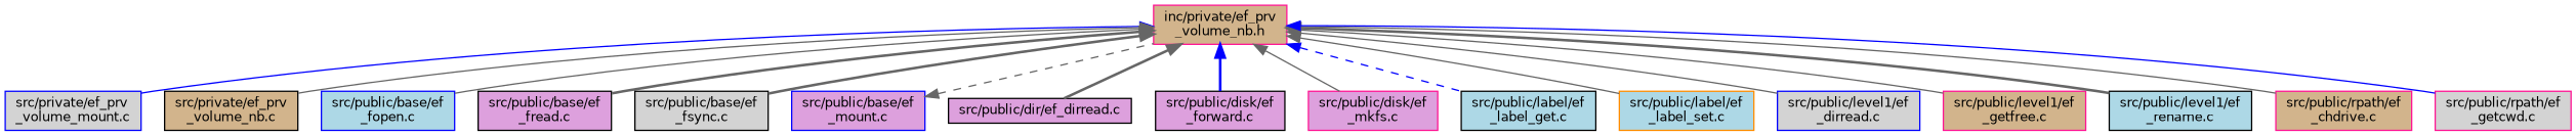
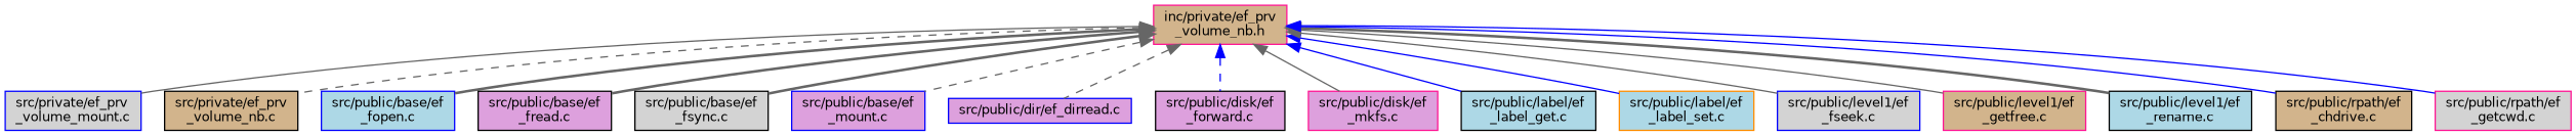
  digraph {
    node [color=black fillcolor=plum fontname=Helvetica fontsize=10 shape=box style=filled]
    edge [color=gray40 dir=back fontname=Helvetica fontsize=10 labelfontname=Helvetica labelfontsize=10 style=solid]
    n1 [color=deeppink fillcolor=tan fontcolor=black height=0.2 label="inc/private/ef_prv\l_volume_nb.h" width=0.4]
    n2 [color=blue fillcolor=lightgrey height=0.2 label="src/private/ef_prv\l_volume_mount.c" width=0.4]
    n3 [fillcolor=tan height=0.2 label="src/private/ef_prv\l_volume_nb.c" width=0.4]
    n4 [color=blue fillcolor=lightblue height=0.2 label="src/public/base/ef\l_fopen.c" width=0.4]
    n5 [height=0.2 label="src/public/base/ef\l_fread.c" width=0.4]
    n6 [fillcolor=lightgrey height=0.2 label="src/public/base/ef\l_fsync.c" width=0.4]
    n7 [color=blue height=0.2 label="src/public/base/ef\l_mount.c" width=0.4]
-   n8 [height=0.2 label="src/public/dir/ef_dirread.c" width=0.4]
+   n8 [color=blue height=0.2 label="src/public/dir/ef_dirread.c" width=0.4]
    n9 [height=0.2 label="src/public/disk/ef\l_forward.c" width=0.4]
    n10 [color=deeppink height=0.2 label="src/public/disk/ef\l_mkfs.c" width=0.4]
    n11 [fillcolor=lightblue height=0.2 label="src/public/label/ef\l_label_get.c" width=0.4]
    n12 [color=darkorange fillcolor=lightblue height=0.2 label="src/public/label/ef\l_label_set.c" width=0.4]
-   n13 [color=blue fillcolor=lightgrey height=0.2 label="src/public/level1/ef\l_dirread.c" width=0.4]
+   n13 [color=blue fillcolor=lightgrey height=0.2 label="src/public/level1/ef\l_fseek.c" width=0.4]
    n14 [color=deeppink fillcolor=tan height=0.2 label="src/public/level1/ef\l_getfree.c" width=0.4]
    n15 [fillcolor=lightblue height=0.2 label="src/public/level1/ef\l_rename.c" width=0.4]
-   n16 [color=deeppink fillcolor=tan height=0.2 label="src/public/rpath/ef\l_chdrive.c" width=0.4]
+   n16 [fillcolor=tan height=0.2 label="src/public/rpath/ef\l_chdrive.c" width=0.4]
    n17 [color=deeppink fillcolor=lightgrey height=0.2 label="src/public/rpath/ef\l_getcwd.c" width=0.4]
-   n1 -> n2 [color=blue]
-   n1 -> n3
-   n1 -> n4
+   n1 -> n2
+   n1 -> n3 [style=dashed]
+   n1 -> n4 [style=bold]
    n1 -> n5 [style=bold]
    n1 -> n6 [style=bold]
-   n7 -> n1 [style=dashed]
-   n1 -> n8 [style=bold]
-   n1 -> n9 [color=blue style=bold]
+   n1 -> n7 [style=dashed]
+   n1 -> n8 [style=dashed]
+   n1 -> n9 [color=blue style=dashed]
    n1 -> n10
-   n1 -> n11 [color=blue style=dashed]
-   n1 -> n12
+   n1 -> n11 [color=blue]
+   n1 -> n12 [color=blue]
    n1 -> n13
    n1 -> n14
    n1 -> n15 [style=bold]
-   n1 -> n16
+   n1 -> n16 [color=blue]
    n1 -> n17 [color=blue]
  }
